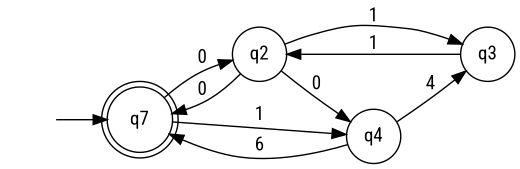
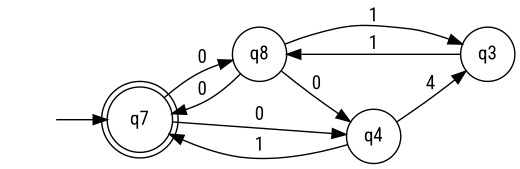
  digraph {
    fontname="Roboto Condensed"
    rankdir=LR
    node [fontname="Roboto Condensed" shape=circle]
    edge [fontname="Roboto Condensed"]
    n1 [label=q7 shape=doublecircle]
-   q2
+   q2 [label=q8]
    q4
    q3
    "" [color=white style=filled]
    n1 -> q2 [label=0]
-   n1 -> q4 [label=1]
+   n1 -> q4 [label=0]
    q2 -> n1 [label=0]
    q2 -> q4 [label=0]
    q2 -> q3 [label=1]
-   q4 -> n1 [label=6]
+   q4 -> n1 [label=1]
    q4 -> q3 [label=4]
    q3 -> q2 [label=1]
    "" -> n1
  }
